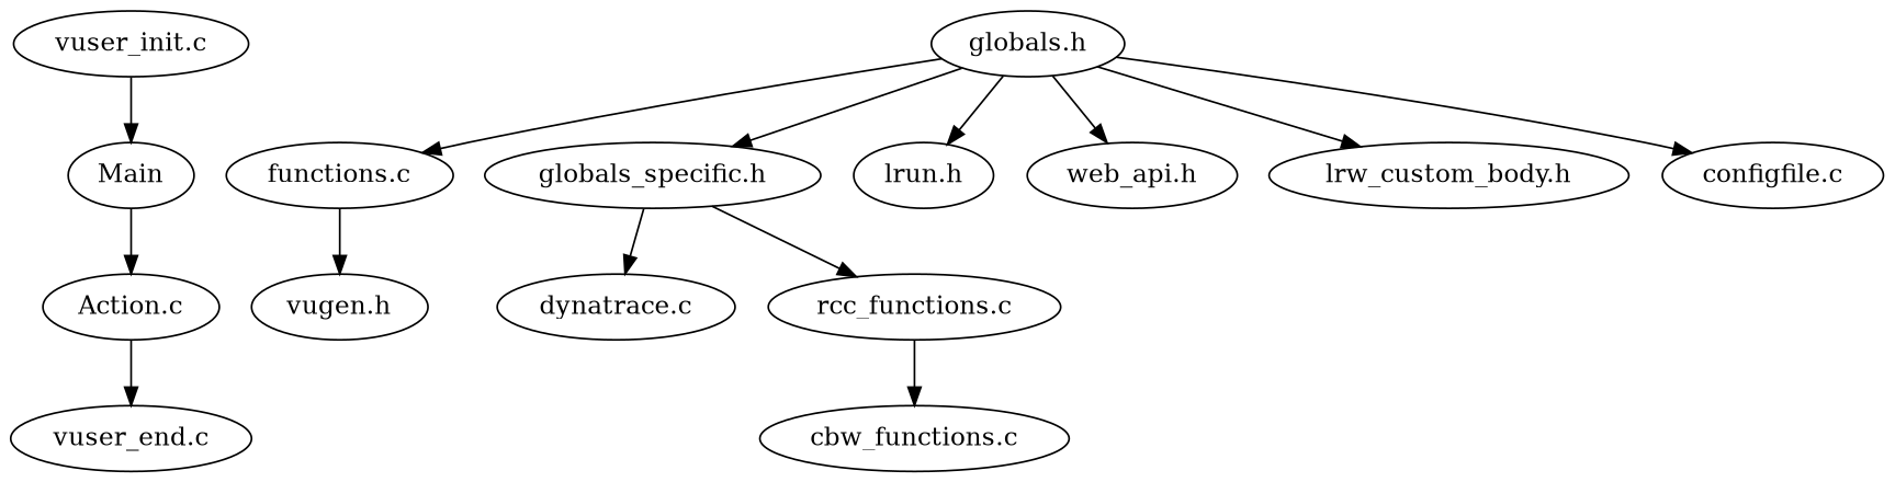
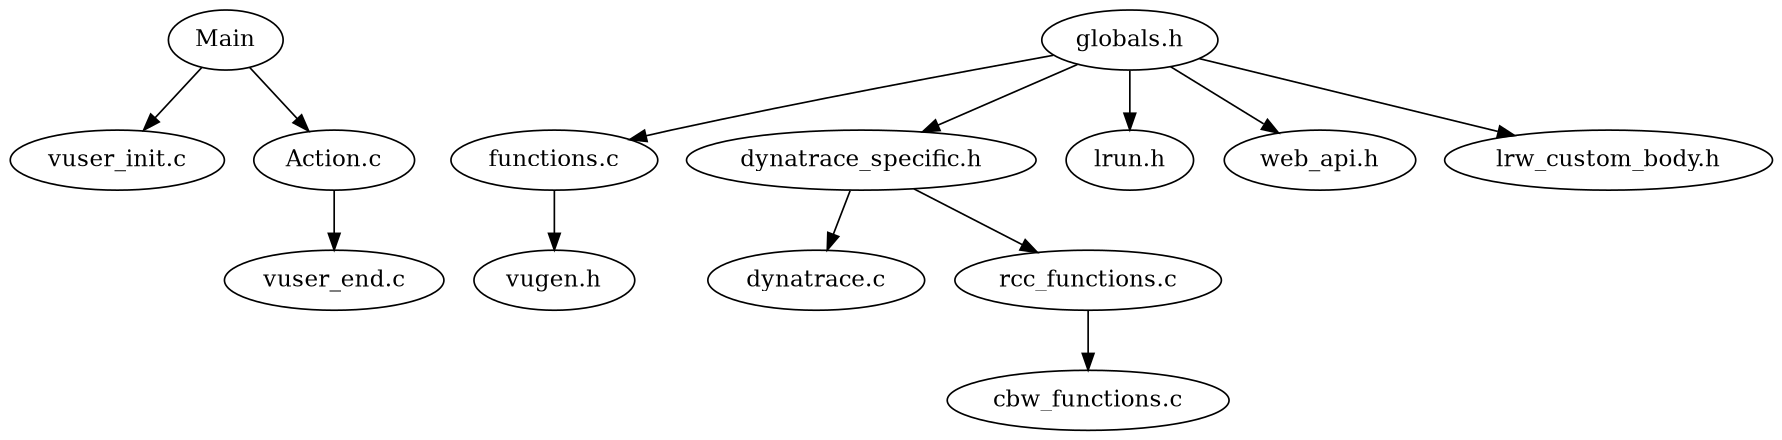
  digraph {
    rankdir=TB
    n1 [label=Main]
    n2 [label="vuser_init.c"]
    n3 [label="Action.c"]
    n4 [label="globals.h"]
    n5 [label="functions.c"]
-   n6 [label="globals_specific.h"]
+   n6 [label="dynatrace_specific.h"]
    n7 [label="lrun.h"]
    n8 [label="web_api.h"]
    n9 [label="lrw_custom_body.h"]
-   n10 [label="configfile.c"]
    n11 [label="vuser_end.c"]
    n12 [label="vugen.h"]
    n13 [label="dynatrace.c"]
    n14 [label="rcc_functions.c"]
    n15 [label="cbw_functions.c"]
-   n2 -> n1
+   n1 -> n2
    n1 -> n3
    n3 -> n11
    n4 -> n5
    n4 -> n6
    n4 -> n7
    n4 -> n8
    n4 -> n9
-   n4 -> n10
    n5 -> n12
    n6 -> n13
    n6 -> n14
    n14 -> n15
  }
